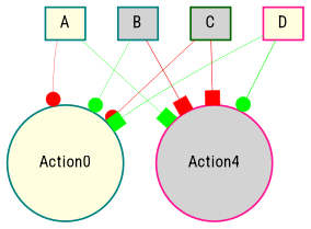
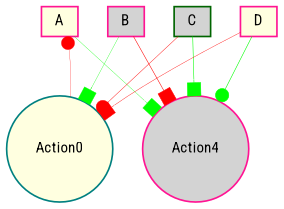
  digraph {
    fontname="Roboto Condensed"
    node [color=teal fillcolor=lightyellow fontname="Roboto Condensed" fontsize=9 shape=box style=filled]
    edge [arrowhead=dot color=green fontname="Roboto Condensed" style=solid]
-   A [height=0.2 width=0.2]
+   A [color=deeppink height=0.2 width=0.2]
    n2 [height=0.2 label=Action0 shape=circle width=0.2]
    n3 [color=deeppink fillcolor=lightgrey height=0.2 label=Action4 shape=circle width=0.2]
-   B [fillcolor=lightgrey height=0.2 width=0.2]
+   B [color=deeppink fillcolor=lightgrey height=0.2 width=0.2]
    C [color=darkgreen fillcolor=lightgrey height=0.2 width=0.2]
    D [color=deeppink height=0.2 width=0.2]
-   A -> n2 [color=red penwidth=0.16229080016718012]
+   n2 -> A [color=red penwidth=0.16229080016718012]
    A -> n3 [arrowhead=box penwidth=0.18583810672648596 style=bold]
-   B -> n2 [penwidth=0.18541654731434257]
+   B -> n2 [arrowhead=box penwidth=0.18541654731434257]
    B -> n3 [arrowhead=box color=red penwidth=0.32253753156268067]
    C -> n2 [color=red penwidth=0.25450840398459007 style=bold]
-   C -> n3 [arrowhead=box color=red penwidth=0.3367325515545344]
-   D -> n2 [arrowhead=box penwidth=0.22844227721027677 style=bold]
+   C -> n3 [arrowhead=box penwidth=0.3367325515545344]
+   D -> n2 [arrowhead=box color=red penwidth=0.22844227721027677 style=bold]
    D -> n3 [penwidth=0.34092807225959143 style=bold]
  }
